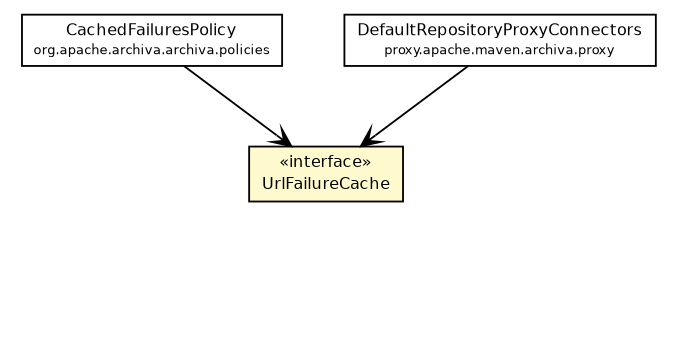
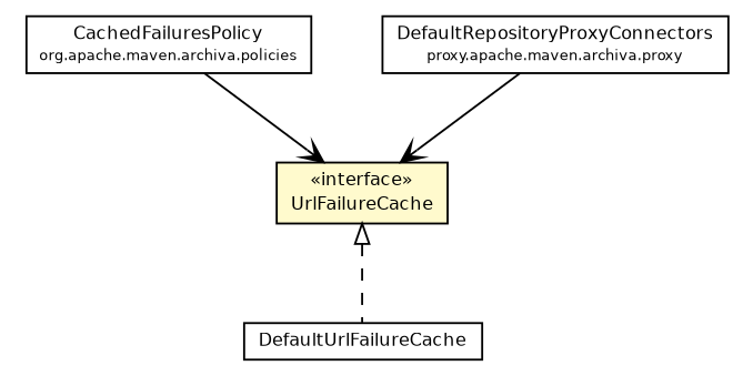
  digraph {
    node [fontcolor=black fontname=Helvetica fontsize=9.0 shape=plaintext]
    edge [arrowhead=open color=black fontcolor=black fontname=Helvetica fontsize=10.0 headport=p labelfontname=Helvetica labelfontsize=10 tailport=p]
-   n1 [label=<<table border="0" cellborder="1" cellspacing="0" cellpadding="2" port="p" href="../CachedFailuresPolicy.html"> 		<tr><td><table border="0" cellspacing="0" cellpadding="1"> 			<tr><td> CachedFailuresPolicy </td></tr> 			<tr><td><font point-size="7.0"> org.apache.archiva.archiva.policies </font></td></tr> 		</table></td></tr> 		</table>>]
+   n1 [label=<<table border="0" cellborder="1" cellspacing="0" cellpadding="2" port="p" href="../CachedFailuresPolicy.html"> 		<tr><td><table border="0" cellspacing="0" cellpadding="1"> 			<tr><td> CachedFailuresPolicy </td></tr> 			<tr><td><font point-size="7.0"> org.apache.maven.archiva.policies </font></td></tr> 		</table></td></tr> 		</table>>]
    n2 [label=<<table border="0" cellborder="1" cellspacing="0" cellpadding="2" port="p" bgcolor="lemonChiffon" href="./UrlFailureCache.html"> 		<tr><td><table border="0" cellspacing="0" cellpadding="1"> 			<tr><td> &laquo;interface&raquo; </td></tr> 			<tr><td> UrlFailureCache </td></tr> 		</table></td></tr> 		</table>>]
+   n3 [label=<<table border="0" cellborder="1" cellspacing="0" cellpadding="2" port="p" href="./DefaultUrlFailureCache.html"> 		<tr><td><table border="0" cellspacing="0" cellpadding="1"> 			<tr><td> DefaultUrlFailureCache </td></tr> 		</table></td></tr> 		</table>>]
    n4 [label=<<table border="0" cellborder="1" cellspacing="0" cellpadding="2" port="p" href="../../proxy/DefaultRepositoryProxyConnectors.html"> 		<tr><td><table border="0" cellspacing="0" cellpadding="1"> 			<tr><td> DefaultRepositoryProxyConnectors </td></tr> 			<tr><td><font point-size="7.0"> proxy.apache.maven.archiva.proxy </font></td></tr> 		</table></td></tr> 		</table>>]
    n1 -> n2
+   n2 -> n3 [arrowtail=empty dir=back fontsize=10 style=dashed arrowhead="" color="" fontcolor=""]
    n4 -> n2
  }
